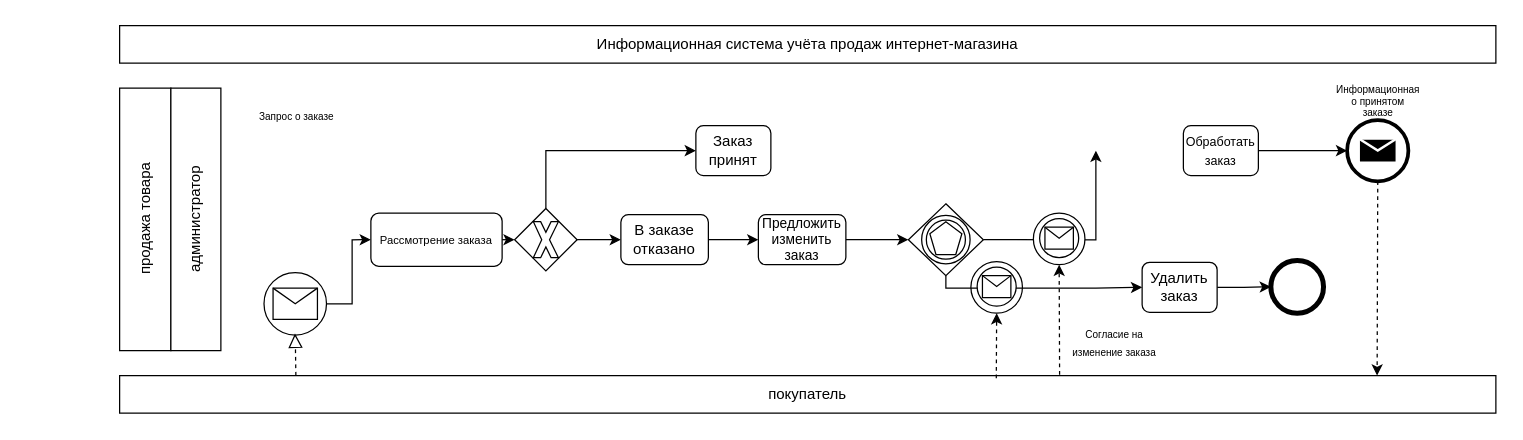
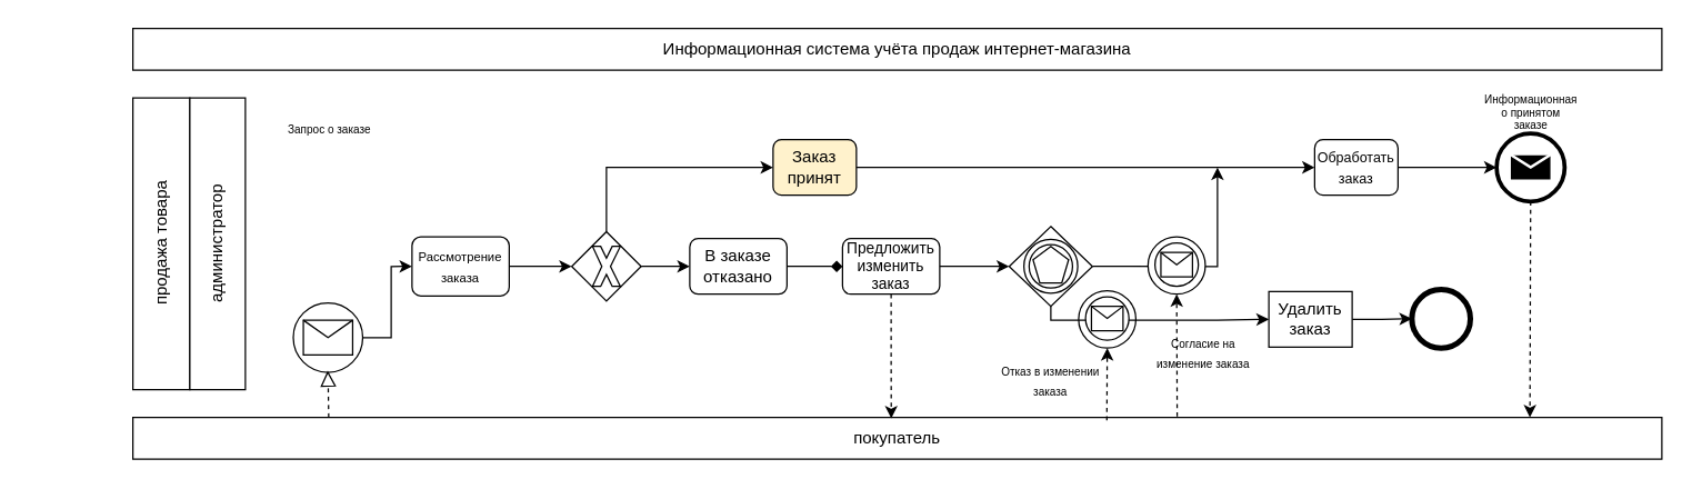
  <mxCell id="0" />
  <mxCell id="1" parent="0" />
  <mxCell id="2" value="" style="ellipse;whiteSpace=wrap;html=1;aspect=fixed;" vertex="1" parent="1"><mxGeometry x="776" y="208.75" width="41.25" height="41.25" as="geometry" /></mxCell>
  <mxCell id="3" value="Информационная система учёта продаж интернет-магазина" style="rounded=0;whiteSpace=wrap;html=1;" parent="1" vertex="1"><mxGeometry x="95" y="20" width="1101" height="30" as="geometry" /></mxCell>
  <mxCell id="4" value="" style="rounded=0;whiteSpace=wrap;html=1;direction=west;" parent="1" vertex="1"><mxGeometry x="95" y="70" width="41" height="210" as="geometry" /></mxCell>
  <mxCell id="5" value="" style="rounded=0;whiteSpace=wrap;html=1;" parent="1" vertex="1"><mxGeometry x="136" y="70" width="40" height="210" as="geometry" /></mxCell>
  <mxCell id="6" value="администратор" style="text;html=1;strokeColor=none;fillColor=none;align=center;verticalAlign=middle;whiteSpace=wrap;rounded=0;rotation=-90;" parent="1" vertex="1"><mxGeometry x="126" y="160" width="60" height="30" as="geometry" /></mxCell>
  <mxCell id="7" value="продажа товара" style="text;html=1;strokeColor=none;fillColor=none;align=center;verticalAlign=middle;whiteSpace=wrap;rounded=0;rotation=-90;" parent="1" vertex="1"><mxGeometry x="20.5" y="160" width="190" height="30" as="geometry" /></mxCell>
  <mxCell id="8" value="покупатель" style="rounded=0;whiteSpace=wrap;html=1;" parent="1" vertex="1"><mxGeometry x="95" y="300" width="1101" height="30" as="geometry" /></mxCell>
  <mxCell id="9" style="edgeStyle=orthogonalEdgeStyle;rounded=0;orthogonalLoop=1;jettySize=auto;html=1;exitX=1;exitY=0.5;exitDx=0;exitDy=0;entryX=0;entryY=0.5;entryDx=0;entryDy=0;" edge="1" parent="1" source="10" target="16"><mxGeometry relative="1" as="geometry"><mxPoint x="286" y="190" as="targetPoint" /><Array as="points"><mxPoint x="281" y="243" /><mxPoint x="281" y="191" /></Array></mxGeometry></mxCell>
  <mxCell id="10" value="" style="ellipse;whiteSpace=wrap;html=1;aspect=fixed;" vertex="1" parent="1"><mxGeometry x="210.5" y="217.5" width="50" height="50" as="geometry" /></mxCell>
  <mxCell id="11" value="" style="shape=message;html=1;html=1;outlineConnect=0;labelPosition=center;verticalLabelPosition=bottom;align=center;verticalAlign=top;" vertex="1" parent="1"><mxGeometry x="217.75" y="230" width="35.5" height="25" as="geometry" /></mxCell>
  <mxCell id="12" value="" style="endArrow=none;dashed=1;html=1;rounded=0;entryX=0.5;entryY=1;entryDx=0;entryDy=0;" edge="1" parent="1" target="10"><mxGeometry width="50" height="50" relative="1" as="geometry"><mxPoint x="236" y="300" as="sourcePoint" /><mxPoint x="276" y="250" as="targetPoint" /></mxGeometry></mxCell>
  <mxCell id="13" value="" style="triangle;whiteSpace=wrap;html=1;rotation=-92;" vertex="1" parent="1"><mxGeometry x="230.5" y="267.5" width="10" height="10" as="geometry" /></mxCell>
  <mxCell id="14" value="Запрос о заказе" style="text;strokeColor=none;fillColor=none;align=left;verticalAlign=middle;spacingLeft=4;spacingRight=4;overflow=hidden;points=[[0,0.5],[1,0.5]];portConstraint=eastwest;rotatable=0;whiteSpace=wrap;html=1;fontSize=8;" vertex="1" parent="1"><mxGeometry x="200.5" y="82.5" width="70" height="20" as="geometry" /></mxCell>
  <mxCell id="15" style="edgeStyle=orthogonalEdgeStyle;rounded=0;orthogonalLoop=1;jettySize=auto;html=1;exitX=1;exitY=0.5;exitDx=0;exitDy=0;entryX=0;entryY=0.5;entryDx=0;entryDy=0;" edge="1" parent="1" source="16" target="19"><mxGeometry relative="1" as="geometry" /></mxCell>
- <mxCell id="16" value="&lt;font style=&quot;font-size: 9px;&quot;&gt;Рассмотрение заказа&lt;/font&gt;" style="rounded=1;whiteSpace=wrap;html=1;" vertex="1" parent="1"><mxGeometry x="296" y="170" width="105" height="42.5" as="geometry" /></mxCell>
+ <mxCell id="16" value="&lt;font style=&quot;font-size: 9px;&quot;&gt;Рассмотрение заказа&lt;/font&gt;" style="rounded=1;whiteSpace=wrap;html=1;" vertex="1" parent="1"><mxGeometry x="296" y="170" width="70" height="42.5" as="geometry" /></mxCell>
  <mxCell id="17" style="edgeStyle=orthogonalEdgeStyle;rounded=0;orthogonalLoop=1;jettySize=auto;html=1;exitX=0.5;exitY=0;exitDx=0;exitDy=0;entryX=0;entryY=0.5;entryDx=0;entryDy=0;" edge="1" parent="1" source="19" target="22"><mxGeometry relative="1" as="geometry"><mxPoint x="436" y="120" as="targetPoint" /><Array as="points"><mxPoint x="436" y="120" /></Array></mxGeometry></mxCell>
  <mxCell id="18" style="edgeStyle=orthogonalEdgeStyle;rounded=0;orthogonalLoop=1;jettySize=auto;html=1;exitX=1;exitY=0.5;exitDx=0;exitDy=0;entryX=0;entryY=0.5;entryDx=0;entryDy=0;" edge="1" parent="1" source="19" target="24"><mxGeometry relative="1" as="geometry" /></mxCell>
  <mxCell id="19" value="" style="rhombus;whiteSpace=wrap;html=1;" vertex="1" parent="1"><mxGeometry x="411" y="166.25" width="50" height="50" as="geometry" /></mxCell>
  <mxCell id="20" value="" style="verticalLabelPosition=bottom;verticalAlign=top;html=1;shape=mxgraph.basic.x" vertex="1" parent="1"><mxGeometry x="426" y="176.88" width="20" height="28.75" as="geometry" /></mxCell>
- <mxCell id="22" value="Заказ принят" style="rounded=1;whiteSpace=wrap;html=1;" vertex="1" parent="1"><mxGeometry x="556" y="100" width="60" height="40" as="geometry" /></mxCell>
- <mxCell id="23" style="edgeStyle=orthogonalEdgeStyle;rounded=0;orthogonalLoop=1;jettySize=auto;html=1;exitX=1;exitY=0.5;exitDx=0;exitDy=0;entryX=0;entryY=0.5;entryDx=0;entryDy=0;" edge="1" parent="1" source="24" target="26"><mxGeometry relative="1" as="geometry" /></mxCell>
+ <mxCell id="21" style="edgeStyle=orthogonalEdgeStyle;rounded=0;orthogonalLoop=1;jettySize=auto;html=1;exitX=1;exitY=0.5;exitDx=0;exitDy=0;entryX=0;entryY=0.5;entryDx=0;entryDy=0;" edge="1" parent="1" source="22" target="31"><mxGeometry relative="1" as="geometry"><mxPoint x="766" y="120" as="targetPoint" /></mxGeometry></mxCell>
+ <mxCell id="22" value="Заказ принят" style="rounded=1;whiteSpace=wrap;html=1;fillColor=#fff2cc;" vertex="1" parent="1"><mxGeometry x="556" y="100" width="60" height="40" as="geometry" /></mxCell>
+ <mxCell id="23" style="edgeStyle=orthogonalEdgeStyle;rounded=0;orthogonalLoop=1;jettySize=auto;html=1;exitX=1;exitY=0.5;exitDx=0;exitDy=0;entryX=0;entryY=0.5;entryDx=0;entryDy=0;endArrow=diamond;" edge="1" parent="1" source="24" target="26"><mxGeometry relative="1" as="geometry" /></mxCell>
  <mxCell id="24" value="В заказе отказано" style="rounded=1;whiteSpace=wrap;html=1;" vertex="1" parent="1"><mxGeometry x="496" y="171.25" width="70" height="40" as="geometry" /></mxCell>
  <mxCell id="25" style="edgeStyle=orthogonalEdgeStyle;rounded=0;orthogonalLoop=1;jettySize=auto;html=1;exitX=1;exitY=0.5;exitDx=0;exitDy=0;entryX=0;entryY=0.5;entryDx=0;entryDy=0;" edge="1" parent="1" source="26" target="29"><mxGeometry relative="1" as="geometry" /></mxCell>
  <mxCell id="26" value="Предложить изменить заказ" style="rounded=1;whiteSpace=wrap;html=1;fontSize=11;" vertex="1" parent="1"><mxGeometry x="606" y="171.25" width="70" height="40" as="geometry" /></mxCell>
  <mxCell id="27" style="edgeStyle=orthogonalEdgeStyle;rounded=0;orthogonalLoop=1;jettySize=auto;html=1;exitX=1;exitY=0.5;exitDx=0;exitDy=0;" edge="1" parent="1" source="29"><mxGeometry relative="1" as="geometry"><mxPoint x="876" y="120" as="targetPoint" /><Array as="points"><mxPoint x="876" y="191" /><mxPoint x="876" y="120" /></Array></mxGeometry></mxCell>
  <mxCell id="28" style="edgeStyle=orthogonalEdgeStyle;rounded=0;orthogonalLoop=1;jettySize=auto;html=1;exitX=0.5;exitY=1;exitDx=0;exitDy=0;entryX=0;entryY=0.5;entryDx=0;entryDy=0;" edge="1" parent="1" source="29" target="39"><mxGeometry relative="1" as="geometry"><Array as="points"><mxPoint x="756" y="230" /><mxPoint x="876" y="230" /></Array></mxGeometry></mxCell>
  <mxCell id="29" value="" style="rhombus;whiteSpace=wrap;html=1;" vertex="1" parent="1"><mxGeometry x="726" y="162.5" width="60" height="57.5" as="geometry" /></mxCell>
  <mxCell id="30" style="edgeStyle=orthogonalEdgeStyle;rounded=0;orthogonalLoop=1;jettySize=auto;html=1;exitX=1;exitY=0.5;exitDx=0;exitDy=0;entryX=0;entryY=0.5;entryDx=0;entryDy=0;" edge="1" parent="1" source="31" target="32"><mxGeometry relative="1" as="geometry" /></mxCell>
  <mxCell id="31" value="&lt;font style=&quot;font-size: 10px;&quot;&gt;Обработать заказ&lt;/font&gt;" style="rounded=1;whiteSpace=wrap;html=1;" vertex="1" parent="1"><mxGeometry x="946" y="100" width="60" height="40" as="geometry" /></mxCell>
  <mxCell id="32" value="" style="ellipse;whiteSpace=wrap;html=1;aspect=fixed;strokeWidth=3;" vertex="1" parent="1"><mxGeometry x="1077" y="95.5" width="49" height="49" as="geometry" /></mxCell>
  <mxCell id="33" value="" style="shape=message;html=1;html=1;outlineConnect=0;labelPosition=center;verticalLabelPosition=bottom;align=center;verticalAlign=top;strokeWidth=2;gradientColor=none;fillColor=#000000;strokeColor=#ffffff;" vertex="1" parent="1"><mxGeometry x="1086.25" y="110.31" width="30.5" height="19.38" as="geometry" /></mxCell>
  <mxCell id="34" style="edgeStyle=orthogonalEdgeStyle;rounded=0;orthogonalLoop=1;jettySize=auto;html=1;exitX=0.5;exitY=1;exitDx=0;exitDy=0;dashed=1;" edge="1" parent="1" source="32"><mxGeometry relative="1" as="geometry"><mxPoint x="1101" y="300" as="targetPoint" /><Array as="points"><mxPoint x="1101" y="145" /></Array></mxGeometry></mxCell>
  <mxCell id="35" value="Информационная о принятом заказе" style="text;html=1;strokeColor=none;fillColor=none;align=center;verticalAlign=middle;whiteSpace=wrap;rounded=0;fontSize=8;" vertex="1" parent="1"><mxGeometry x="1071.5" y="65.5" width="60" height="30" as="geometry" /></mxCell>
  <mxCell id="36" value="" style="ellipse;whiteSpace=wrap;html=1;aspect=fixed;" vertex="1" parent="1"><mxGeometry x="781" y="213.13" width="31.25" height="31.25" as="geometry" /></mxCell>
  <mxCell id="37" value="" style="shape=message;html=1;html=1;outlineConnect=0;labelPosition=center;verticalLabelPosition=bottom;align=center;verticalAlign=top;" vertex="1" parent="1"><mxGeometry x="785.25" y="220" width="22.75" height="17.5" as="geometry" /></mxCell>
  <mxCell id="38" style="edgeStyle=orthogonalEdgeStyle;rounded=0;orthogonalLoop=1;jettySize=auto;html=1;exitX=1;exitY=0.5;exitDx=0;exitDy=0;entryX=0;entryY=0.5;entryDx=0;entryDy=0;" edge="1" parent="1" source="39" target="46"><mxGeometry relative="1" as="geometry" /></mxCell>
- <mxCell id="39" value="Удалить заказ" style="rounded=1;whiteSpace=wrap;html=1;" vertex="1" parent="1"><mxGeometry x="913" y="209.38" width="60" height="40" as="geometry" /></mxCell>
+ <mxCell id="39" value="Удалить заказ" style="whiteSpace=wrap;html=1;rounded=0;" vertex="1" parent="1"><mxGeometry x="913" y="209.38" width="60" height="40" as="geometry" /></mxCell>
+ <mxCell id="40" style="edgeStyle=orthogonalEdgeStyle;rounded=0;orthogonalLoop=1;jettySize=auto;html=1;exitX=0.5;exitY=1;exitDx=0;exitDy=0;entryX=0.496;entryY=0.023;entryDx=0;entryDy=0;entryPerimeter=0;dashed=1;" edge="1" parent="1" source="26" target="8"><mxGeometry relative="1" as="geometry" /></mxCell>
  <mxCell id="41" value="" style="endArrow=classic;html=1;rounded=0;dashed=1;entryX=0.5;entryY=1;entryDx=0;entryDy=0;exitX=0.637;exitY=0.069;exitDx=0;exitDy=0;exitPerimeter=0;" edge="1" parent="1" source="8" target="2"><mxGeometry width="50" height="50" relative="1" as="geometry"><mxPoint x="806" y="297.5" as="sourcePoint" /><mxPoint x="807" y="250" as="targetPoint" /></mxGeometry></mxCell>
  <mxCell id="42" value="" style="ellipse;whiteSpace=wrap;html=1;aspect=fixed;" vertex="1" parent="1"><mxGeometry x="826" y="170" width="41.25" height="41.25" as="geometry" /></mxCell>
  <mxCell id="43" value="" style="ellipse;whiteSpace=wrap;html=1;aspect=fixed;" vertex="1" parent="1"><mxGeometry x="831" y="174.38" width="31.25" height="31.25" as="geometry" /></mxCell>
  <mxCell id="44" value="" style="shape=message;html=1;html=1;outlineConnect=0;labelPosition=center;verticalLabelPosition=bottom;align=center;verticalAlign=top;" vertex="1" parent="1"><mxGeometry x="835.25" y="181.25" width="22.75" height="17.5" as="geometry" /></mxCell>
  <mxCell id="45" value="" style="endArrow=classic;html=1;rounded=0;exitX=0.683;exitY=-0.023;exitDx=0;exitDy=0;exitPerimeter=0;dashed=1;" edge="1" parent="1" source="8" target="42"><mxGeometry width="50" height="50" relative="1" as="geometry"><mxPoint x="796" y="262.5" as="sourcePoint" /><mxPoint x="846" y="210" as="targetPoint" /></mxGeometry></mxCell>
  <mxCell id="46" value="" style="ellipse;whiteSpace=wrap;html=1;aspect=fixed;strokeWidth=4;" vertex="1" parent="1"><mxGeometry x="1016" y="207.88" width="42.12" height="42.12" as="geometry" /></mxCell>
- <mxCell id="48" value="&lt;font style=&quot;font-size: 8px;&quot;&gt;Согласие на изменение заказа&lt;/font&gt;" style="text;html=1;strokeColor=none;fillColor=none;align=center;verticalAlign=middle;whiteSpace=wrap;rounded=0;" vertex="1" parent="1"><mxGeometry x="856" y="257.5" width="70" height="30" as="geometry" /></mxCell>
+ <mxCell id="47" value="&lt;font style=&quot;font-size: 8px;&quot;&gt;Отказ в изменении &lt;br&gt;заказа&lt;/font&gt;" style="text;html=1;strokeColor=none;fillColor=none;align=center;verticalAlign=middle;whiteSpace=wrap;rounded=0;" vertex="1" parent="1"><mxGeometry x="716" y="257.5" width="80" height="30" as="geometry" /></mxCell>
+ <mxCell id="48" value="&lt;font style=&quot;font-size: 8px;&quot;&gt;Согласие на изменение заказа&lt;/font&gt;" style="text;html=1;strokeColor=none;fillColor=none;align=center;verticalAlign=middle;whiteSpace=wrap;rounded=0;" vertex="1" parent="1"><mxGeometry x="831" y="237.5" width="70" height="30" as="geometry" /></mxCell>
  <mxCell id="49" value="" style="ellipse;whiteSpace=wrap;html=1;aspect=fixed;" vertex="1" parent="1"><mxGeometry x="736.62" y="171.88" width="38.75" height="38.75" as="geometry" /></mxCell>
  <mxCell id="50" value="" style="ellipse;whiteSpace=wrap;html=1;aspect=fixed;" vertex="1" parent="1"><mxGeometry x="740.37" y="175.63" width="31.25" height="31.25" as="geometry" /></mxCell>
  <mxCell id="51" value="" style="whiteSpace=wrap;html=1;shape=mxgraph.basic.pentagon" vertex="1" parent="1"><mxGeometry x="743.18" y="176.88" width="25.63" height="26.25" as="geometry" /></mxCell>
